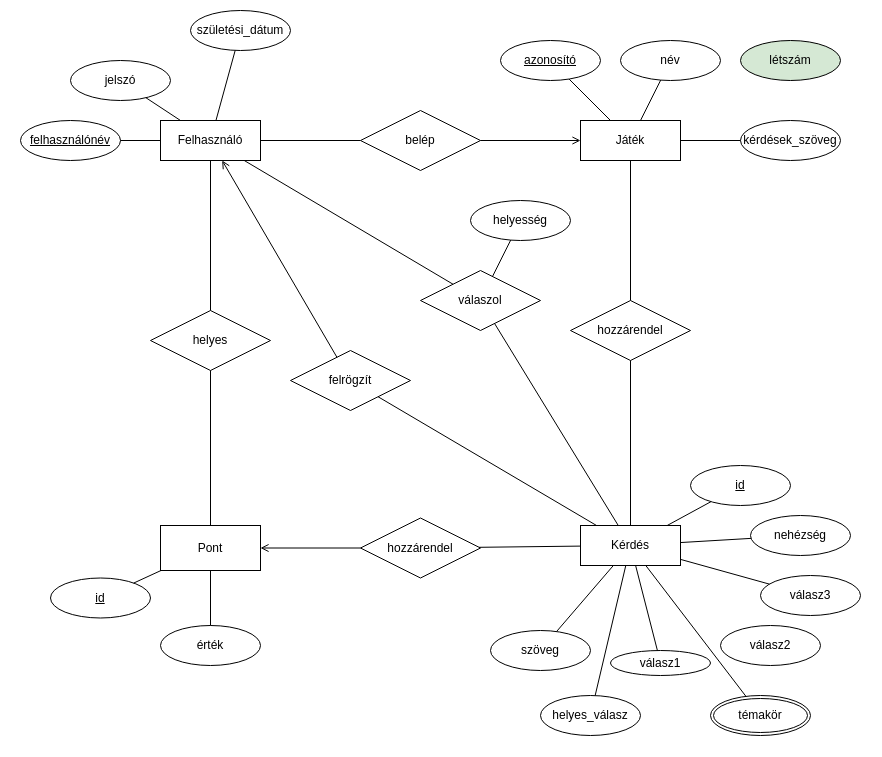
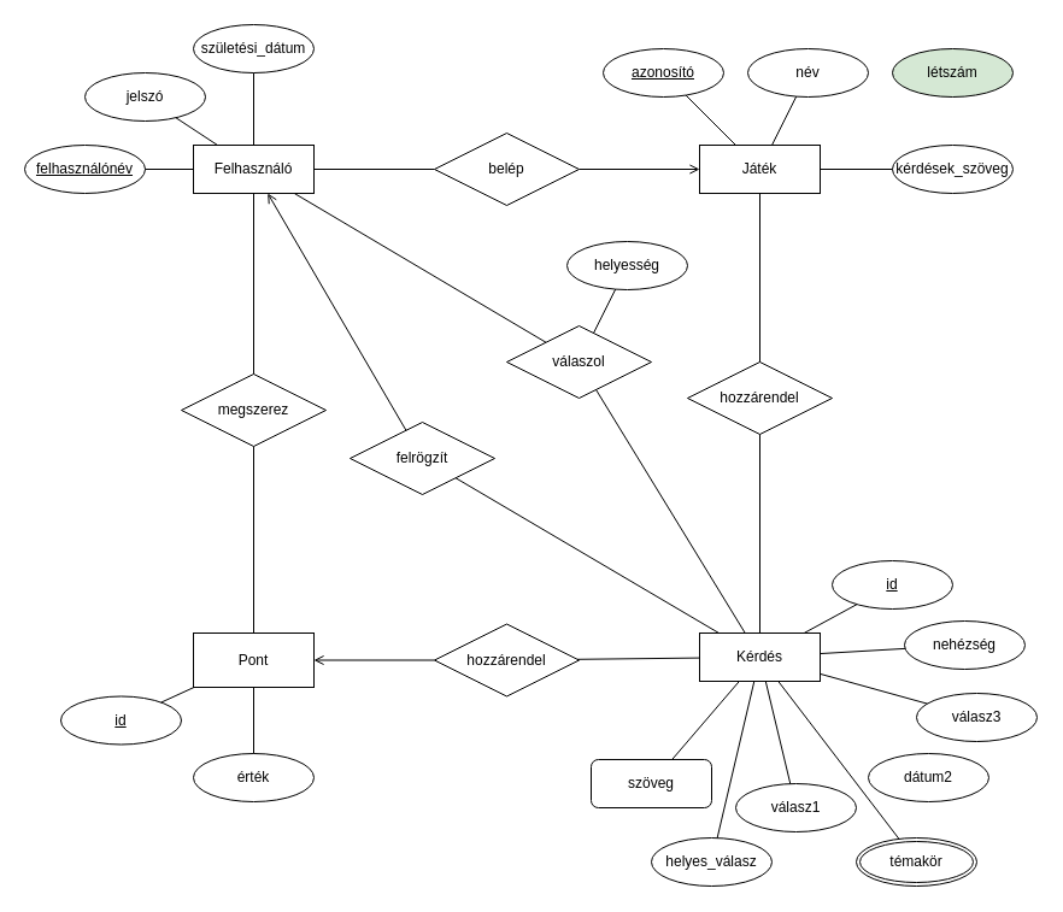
  <mxCell id="0" />
  <mxCell id="1" parent="0" />
  <mxCell id="2" value="Felhasználó" style="whiteSpace=wrap;html=1;align=center;" parent="1" vertex="1"><mxGeometry x="160" y="120" width="100" height="40" as="geometry" /></mxCell>
  <mxCell id="3" value="jelszó" style="ellipse;whiteSpace=wrap;html=1;align=center;" parent="1" vertex="1"><mxGeometry x="70" y="60" width="100" height="40" as="geometry" /></mxCell>
  <mxCell id="4" value="felhasználónév" style="ellipse;whiteSpace=wrap;html=1;align=center;fontStyle=4;" parent="1" vertex="1"><mxGeometry x="20" y="120" width="100" height="40" as="geometry" /></mxCell>
- <mxCell id="5" value="születési_dátum" style="ellipse;whiteSpace=wrap;html=1;align=center;" parent="1" vertex="1"><mxGeometry x="190" y="10" width="100" height="40" as="geometry" /></mxCell>
+ <mxCell id="5" value="születési_dátum" style="ellipse;whiteSpace=wrap;html=1;align=center;" parent="1" vertex="1"><mxGeometry x="160" y="20" width="100" height="40" as="geometry" /></mxCell>
  <mxCell id="6" value="" style="endArrow=none;html=1;rounded=0;" parent="1" source="4" target="2" edge="1"><mxGeometry relative="1" as="geometry"><mxPoint x="250" y="490" as="sourcePoint" /><mxPoint x="410" y="490" as="targetPoint" /></mxGeometry></mxCell>
  <mxCell id="7" value="" style="endArrow=none;html=1;rounded=0;" parent="1" source="3" target="2" edge="1"><mxGeometry relative="1" as="geometry"><mxPoint x="250" y="490" as="sourcePoint" /><mxPoint x="410" y="490" as="targetPoint" /></mxGeometry></mxCell>
  <mxCell id="8" value="" style="endArrow=none;html=1;rounded=0;" parent="1" source="5" target="2" edge="1"><mxGeometry relative="1" as="geometry"><mxPoint x="250" y="490" as="sourcePoint" /><mxPoint x="410" y="490" as="targetPoint" /></mxGeometry></mxCell>
  <mxCell id="9" value="Játék" style="whiteSpace=wrap;html=1;align=center;" parent="1" vertex="1"><mxGeometry x="580" y="120" width="100" height="40" as="geometry" /></mxCell>
  <mxCell id="10" value="belép" style="shape=rhombus;perimeter=rhombusPerimeter;whiteSpace=wrap;html=1;align=center;" parent="1" vertex="1"><mxGeometry x="360" y="110" width="120" height="60" as="geometry" /></mxCell>
  <mxCell id="11" value="" style="endArrow=none;html=1;rounded=0;" parent="1" source="2" target="10" edge="1"><mxGeometry relative="1" as="geometry"><mxPoint x="310" y="490" as="sourcePoint" /><mxPoint x="470" y="490" as="targetPoint" /></mxGeometry></mxCell>
  <mxCell id="12" value="" style="endArrow=open;html=1;rounded=0;endFill=0;" parent="1" source="10" target="9" edge="1"><mxGeometry relative="1" as="geometry"><mxPoint x="310" y="490" as="sourcePoint" /><mxPoint x="470" y="490" as="targetPoint" /></mxGeometry></mxCell>
  <mxCell id="13" value="azonosító" style="ellipse;whiteSpace=wrap;html=1;align=center;fontStyle=4;" parent="1" vertex="1"><mxGeometry x="500" y="40" width="100" height="40" as="geometry" /></mxCell>
  <mxCell id="14" value="név" style="ellipse;whiteSpace=wrap;html=1;align=center;" parent="1" vertex="1"><mxGeometry x="620" y="40" width="100" height="40" as="geometry" /></mxCell>
  <mxCell id="15" value="létszám" style="ellipse;whiteSpace=wrap;html=1;align=center;fillColor=#d5e8d4;" parent="1" vertex="1"><mxGeometry x="740" y="40" width="100" height="40" as="geometry" /></mxCell>
  <mxCell id="16" value="kérdések_szöveg" style="ellipse;whiteSpace=wrap;html=1;align=center;" parent="1" vertex="1"><mxGeometry x="740" y="120" width="100" height="40" as="geometry" /></mxCell>
  <mxCell id="17" value="" style="endArrow=none;html=1;rounded=0;" parent="1" source="13" target="9" edge="1"><mxGeometry relative="1" as="geometry"><mxPoint x="340" y="490" as="sourcePoint" /><mxPoint x="500" y="490" as="targetPoint" /></mxGeometry></mxCell>
  <mxCell id="18" value="" style="endArrow=none;html=1;rounded=0;" parent="1" source="14" target="9" edge="1"><mxGeometry relative="1" as="geometry"><mxPoint x="340" y="490" as="sourcePoint" /><mxPoint x="500" y="490" as="targetPoint" /></mxGeometry></mxCell>
  <mxCell id="19" value="" style="endArrow=none;html=1;rounded=0;" parent="1" source="9" target="16" edge="1"><mxGeometry relative="1" as="geometry"><mxPoint x="340" y="490" as="sourcePoint" /><mxPoint x="500" y="490" as="targetPoint" /></mxGeometry></mxCell>
  <mxCell id="20" value="Kérdés" style="whiteSpace=wrap;html=1;align=center;" parent="1" vertex="1"><mxGeometry x="580" y="525" width="100" height="40" as="geometry" /></mxCell>
  <mxCell id="21" value="id" style="ellipse;whiteSpace=wrap;html=1;align=center;fontStyle=4;" parent="1" vertex="1"><mxGeometry x="690" y="465" width="100" height="40" as="geometry" /></mxCell>
  <mxCell id="22" value="nehézség" style="ellipse;whiteSpace=wrap;html=1;align=center;" parent="1" vertex="1"><mxGeometry x="750" y="515" width="100" height="40" as="geometry" /></mxCell>
- <mxCell id="23" value="szöveg" style="ellipse;whiteSpace=wrap;html=1;align=center;" parent="1" vertex="1"><mxGeometry x="490" y="630" width="100" height="40" as="geometry" /></mxCell>
- <mxCell id="24" value="válasz1" style="ellipse;whiteSpace=wrap;html=1;align=center;" parent="1" vertex="1"><mxGeometry x="610" y="650" width="100" height="25" as="geometry" /></mxCell>
- <mxCell id="25" value="válasz2" style="ellipse;whiteSpace=wrap;html=1;align=center;" parent="1" vertex="1"><mxGeometry x="720" y="625" width="100" height="40" as="geometry" /></mxCell>
+ <mxCell id="23" value="szöveg" style="whiteSpace=wrap;html=1;align=center;rounded=1;" parent="1" vertex="1"><mxGeometry x="490" y="630" width="100" height="40" as="geometry" /></mxCell>
+ <mxCell id="24" value="válasz1" style="ellipse;whiteSpace=wrap;html=1;align=center;" parent="1" vertex="1"><mxGeometry x="610" y="650" width="100" height="40" as="geometry" /></mxCell>
+ <mxCell id="25" value="dátum2" style="ellipse;whiteSpace=wrap;html=1;align=center;" parent="1" vertex="1"><mxGeometry x="720" y="625" width="100" height="40" as="geometry" /></mxCell>
  <mxCell id="26" value="válasz3" style="ellipse;whiteSpace=wrap;html=1;align=center;" parent="1" vertex="1"><mxGeometry x="760" y="575" width="100" height="40" as="geometry" /></mxCell>
  <mxCell id="27" value="helyes_válasz" style="ellipse;whiteSpace=wrap;html=1;align=center;" parent="1" vertex="1"><mxGeometry x="540" y="695" width="100" height="40" as="geometry" /></mxCell>
  <mxCell id="28" value="témakör" style="ellipse;shape=doubleEllipse;margin=3;whiteSpace=wrap;html=1;align=center;" parent="1" vertex="1"><mxGeometry x="710" y="695" width="100" height="40" as="geometry" /></mxCell>
  <mxCell id="29" value="hozzárendel" style="shape=rhombus;perimeter=rhombusPerimeter;whiteSpace=wrap;html=1;align=center;" parent="1" vertex="1"><mxGeometry x="570" y="300" width="120" height="60" as="geometry" /></mxCell>
  <mxCell id="30" value="" style="endArrow=none;html=1;rounded=0;" parent="1" source="29" target="9" edge="1"><mxGeometry relative="1" as="geometry"><mxPoint x="340" y="490" as="sourcePoint" /><mxPoint x="500" y="490" as="targetPoint" /></mxGeometry></mxCell>
  <mxCell id="31" value="" style="endArrow=none;html=1;rounded=0;" parent="1" source="20" target="29" edge="1"><mxGeometry relative="1" as="geometry"><mxPoint x="340" y="490" as="sourcePoint" /><mxPoint x="500" y="490" as="targetPoint" /><Array as="points" /></mxGeometry></mxCell>
  <mxCell id="32" value="" style="endArrow=none;html=1;rounded=0;" parent="1" source="23" target="20" edge="1"><mxGeometry relative="1" as="geometry"><mxPoint x="340" y="575" as="sourcePoint" /><mxPoint x="500" y="575" as="targetPoint" /></mxGeometry></mxCell>
  <mxCell id="33" value="" style="endArrow=none;html=1;rounded=0;" parent="1" source="27" target="20" edge="1"><mxGeometry relative="1" as="geometry"><mxPoint x="340" y="575" as="sourcePoint" /><mxPoint x="500" y="575" as="targetPoint" /></mxGeometry></mxCell>
  <mxCell id="34" value="" style="endArrow=none;html=1;rounded=0;" parent="1" source="24" target="20" edge="1"><mxGeometry relative="1" as="geometry"><mxPoint x="340" y="575" as="sourcePoint" /><mxPoint x="500" y="575" as="targetPoint" /></mxGeometry></mxCell>
  <mxCell id="35" value="" style="endArrow=none;html=1;rounded=0;" parent="1" source="28" target="20" edge="1"><mxGeometry relative="1" as="geometry"><mxPoint x="340" y="575" as="sourcePoint" /><mxPoint x="500" y="575" as="targetPoint" /></mxGeometry></mxCell>
  <mxCell id="36" value="" style="endArrow=none;html=1;rounded=0;" parent="1" source="26" target="20" edge="1"><mxGeometry relative="1" as="geometry"><mxPoint x="340" y="575" as="sourcePoint" /><mxPoint x="500" y="575" as="targetPoint" /></mxGeometry></mxCell>
  <mxCell id="37" value="" style="endArrow=none;html=1;rounded=0;" parent="1" source="22" target="20" edge="1"><mxGeometry relative="1" as="geometry"><mxPoint x="340" y="575" as="sourcePoint" /><mxPoint x="500" y="575" as="targetPoint" /></mxGeometry></mxCell>
  <mxCell id="38" value="" style="endArrow=none;html=1;rounded=0;" parent="1" source="21" target="20" edge="1"><mxGeometry relative="1" as="geometry"><mxPoint x="340" y="575" as="sourcePoint" /><mxPoint x="500" y="575" as="targetPoint" /></mxGeometry></mxCell>
  <mxCell id="39" value="Pont" style="whiteSpace=wrap;html=1;align=center;" parent="1" vertex="1"><mxGeometry x="160" y="525" width="100" height="45" as="geometry" /></mxCell>
  <mxCell id="40" value="hozzárendel" style="shape=rhombus;perimeter=rhombusPerimeter;whiteSpace=wrap;html=1;align=center;" parent="1" vertex="1"><mxGeometry x="360" y="517.5" width="120" height="60" as="geometry" /></mxCell>
- <mxCell id="41" value="helyes" style="shape=rhombus;perimeter=rhombusPerimeter;whiteSpace=wrap;html=1;align=center;" parent="1" vertex="1"><mxGeometry x="150" y="310" width="120" height="60" as="geometry" /></mxCell>
+ <mxCell id="41" value="megszerez" style="shape=rhombus;perimeter=rhombusPerimeter;whiteSpace=wrap;html=1;align=center;" parent="1" vertex="1"><mxGeometry x="150" y="310" width="120" height="60" as="geometry" /></mxCell>
  <mxCell id="42" value="id" style="ellipse;whiteSpace=wrap;html=1;align=center;fontStyle=4;" parent="1" vertex="1"><mxGeometry x="50" y="577.5" width="100" height="40" as="geometry" /></mxCell>
  <mxCell id="43" value="érték" style="ellipse;whiteSpace=wrap;html=1;align=center;" parent="1" vertex="1"><mxGeometry x="160" y="625" width="100" height="40" as="geometry" /></mxCell>
  <mxCell id="44" value="" style="endArrow=none;html=1;rounded=0;" parent="1" source="43" target="39" edge="1"><mxGeometry relative="1" as="geometry"><mxPoint x="340" y="490" as="sourcePoint" /><mxPoint x="500" y="490" as="targetPoint" /></mxGeometry></mxCell>
  <mxCell id="45" value="" style="endArrow=none;html=1;rounded=0;" parent="1" source="42" target="39" edge="1"><mxGeometry relative="1" as="geometry"><mxPoint x="340" y="490" as="sourcePoint" /><mxPoint x="500" y="490" as="targetPoint" /></mxGeometry></mxCell>
  <mxCell id="46" value="" style="endArrow=none;html=1;rounded=0;startArrow=none;startFill=0;" parent="1" source="2" target="41" edge="1"><mxGeometry relative="1" as="geometry"><mxPoint x="340" y="490" as="sourcePoint" /><mxPoint x="500" y="490" as="targetPoint" /></mxGeometry></mxCell>
  <mxCell id="47" value="" style="endArrow=none;html=1;rounded=0;" parent="1" source="41" target="39" edge="1"><mxGeometry relative="1" as="geometry"><mxPoint x="340" y="490" as="sourcePoint" /><mxPoint x="500" y="490" as="targetPoint" /></mxGeometry></mxCell>
  <mxCell id="48" value="" style="endArrow=none;html=1;rounded=0;endFill=0;" parent="1" source="40" target="20" edge="1"><mxGeometry relative="1" as="geometry"><mxPoint x="340" y="490" as="sourcePoint" /><mxPoint x="500" y="490" as="targetPoint" /></mxGeometry></mxCell>
  <mxCell id="49" value="" style="endArrow=none;html=1;rounded=0;startArrow=open;startFill=0;" parent="1" source="39" target="40" edge="1"><mxGeometry relative="1" as="geometry"><mxPoint x="340" y="490" as="sourcePoint" /><mxPoint x="500" y="490" as="targetPoint" /></mxGeometry></mxCell>
  <mxCell id="50" value="válaszol" style="shape=rhombus;perimeter=rhombusPerimeter;whiteSpace=wrap;html=1;align=center;" parent="1" vertex="1"><mxGeometry x="420" y="270" width="120" height="60" as="geometry" /></mxCell>
  <mxCell id="51" value="" style="endArrow=none;html=1;rounded=0;" parent="1" source="2" target="50" edge="1"><mxGeometry relative="1" as="geometry"><mxPoint x="440" y="490" as="sourcePoint" /><mxPoint x="430" y="330" as="targetPoint" /></mxGeometry></mxCell>
  <mxCell id="52" value="" style="endArrow=none;html=1;rounded=0;" parent="1" source="50" target="20" edge="1"><mxGeometry relative="1" as="geometry"><mxPoint x="440" y="490" as="sourcePoint" /><mxPoint x="600" y="490" as="targetPoint" /></mxGeometry></mxCell>
  <mxCell id="53" value="helyesség" style="ellipse;whiteSpace=wrap;html=1;align=center;" parent="1" vertex="1"><mxGeometry x="470" y="200" width="100" height="40" as="geometry" /></mxCell>
  <mxCell id="54" value="" style="endArrow=none;html=1;rounded=0;" parent="1" source="53" target="50" edge="1"><mxGeometry relative="1" as="geometry"><mxPoint x="440" y="490" as="sourcePoint" /><mxPoint x="600" y="490" as="targetPoint" /></mxGeometry></mxCell>
  <mxCell id="55" value="felrögzít" style="shape=rhombus;perimeter=rhombusPerimeter;whiteSpace=wrap;html=1;align=center;" parent="1" vertex="1"><mxGeometry x="290" y="350" width="120" height="60" as="geometry" /></mxCell>
  <mxCell id="56" value="" style="endArrow=none;html=1;rounded=0;startArrow=open;startFill=0;" parent="1" source="2" target="55" edge="1"><mxGeometry relative="1" as="geometry"><mxPoint x="440" y="490" as="sourcePoint" /><mxPoint x="600" y="490" as="targetPoint" /></mxGeometry></mxCell>
  <mxCell id="57" value="" style="endArrow=none;html=1;rounded=0;endFill=0;" parent="1" source="55" target="20" edge="1"><mxGeometry relative="1" as="geometry"><mxPoint x="440" y="490" as="sourcePoint" /><mxPoint x="600" y="490" as="targetPoint" /></mxGeometry></mxCell>
